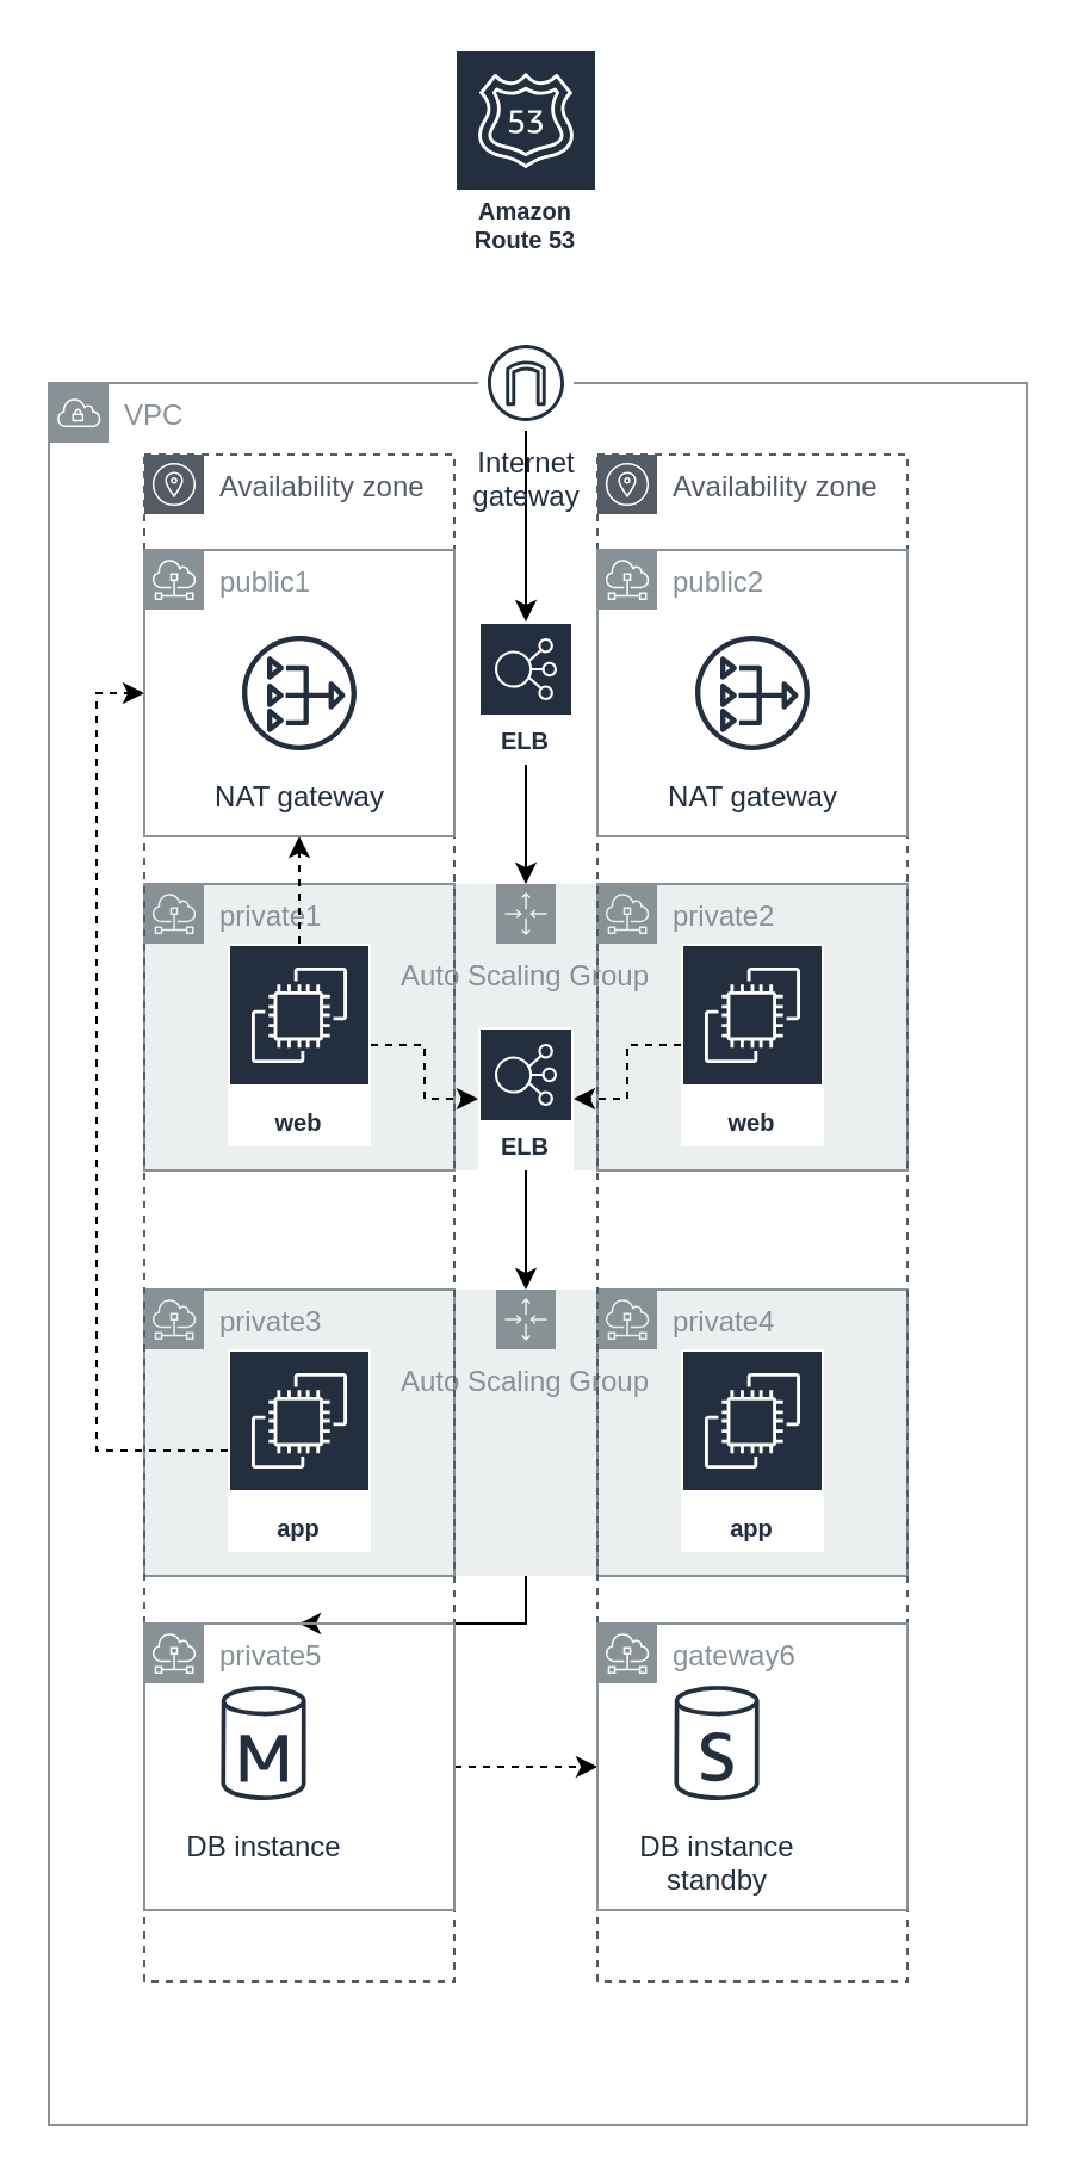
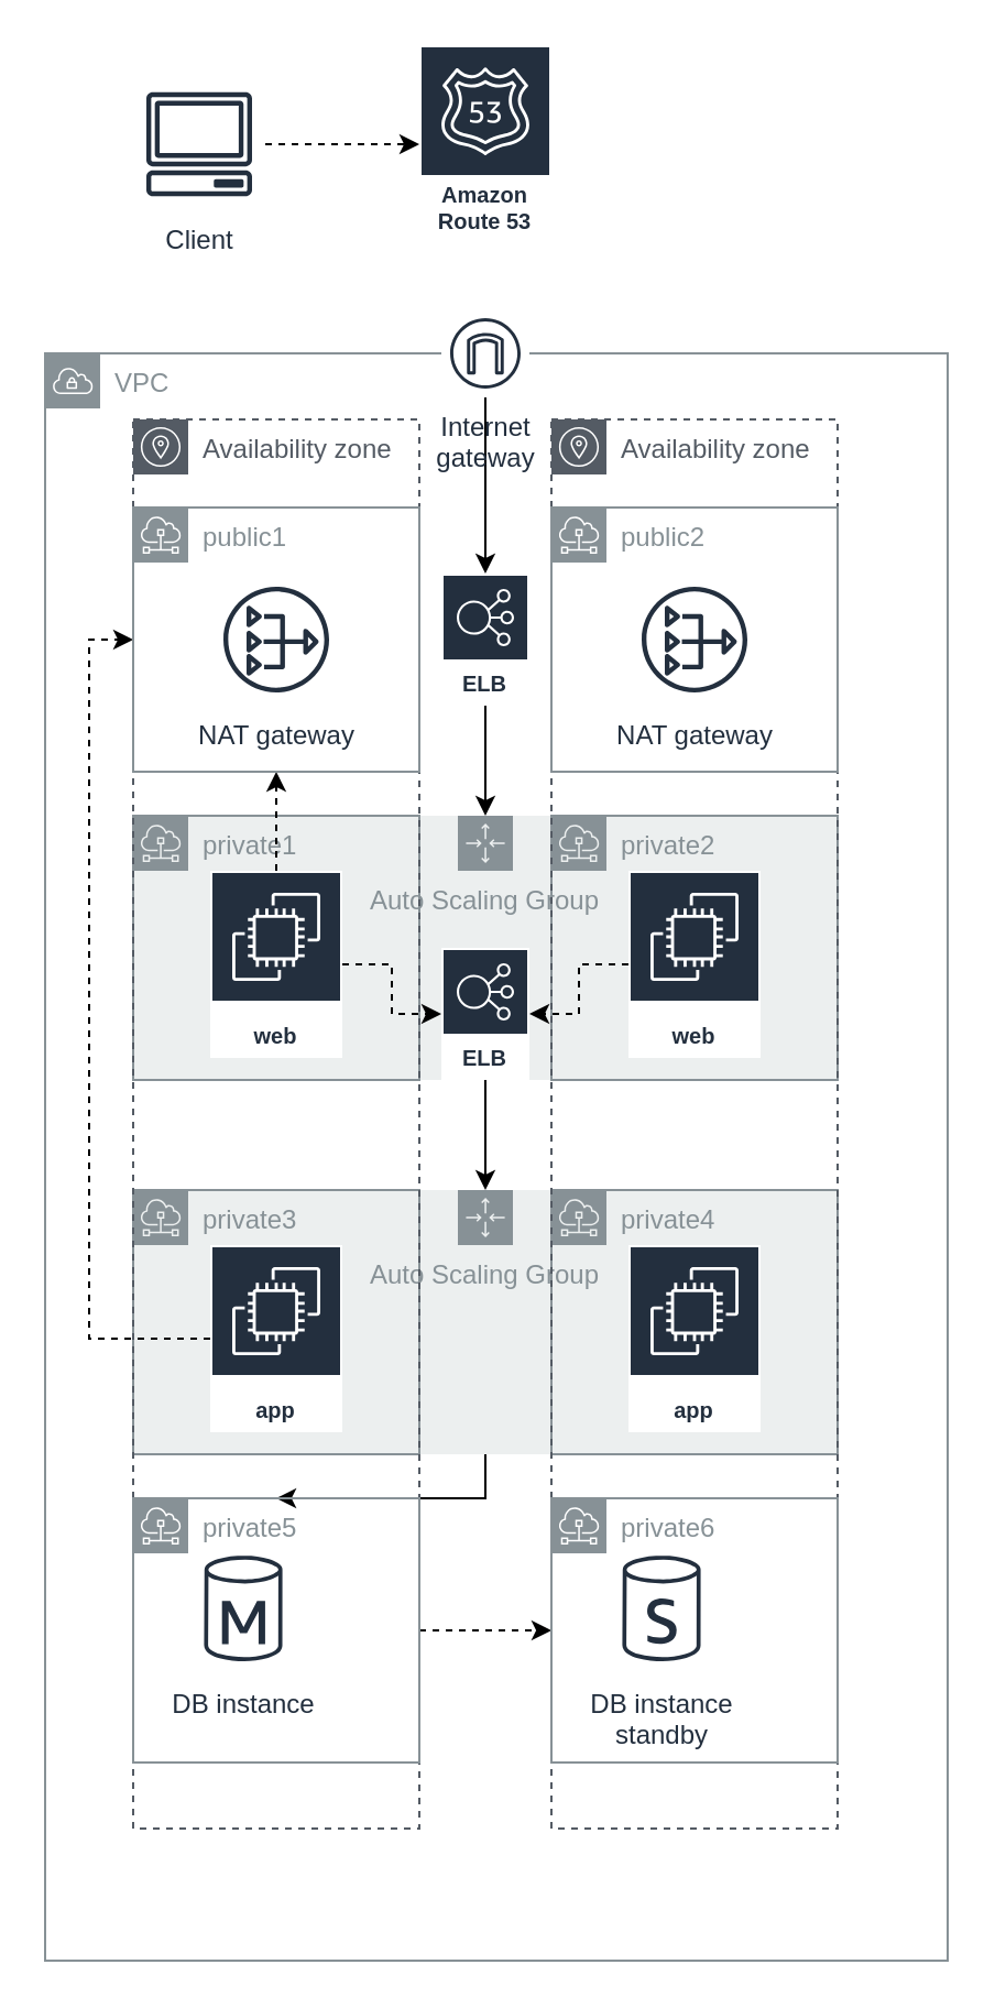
  <mxCell id="0" />
  <mxCell id="1" parent="0" />
  <mxCell id="2" value="Auto Scaling Group" style="outlineConnect=0;gradientColor=none;html=1;whiteSpace=wrap;fontSize=12;fontStyle=0;shape=mxgraph.aws4.groupCenter;grIcon=mxgraph.aws4.group_auto_scaling_group;grStroke=0;strokeColor=#879196;fillColor=#ECEFEF;verticalAlign=top;align=center;fontColor=#879196;dashed=0;spacingTop=25;" vertex="1" parent="1"><mxGeometry x="60" y="370" width="320" height="120" as="geometry" /></mxCell>
  <mxCell id="3" value="private2" style="outlineConnect=0;gradientColor=none;html=1;whiteSpace=wrap;fontSize=12;fontStyle=0;shape=mxgraph.aws4.group;grIcon=mxgraph.aws4.group_subnet;strokeColor=#879196;fillColor=none;verticalAlign=top;align=left;spacingLeft=30;fontColor=#879196;dashed=0;" vertex="1" parent="1"><mxGeometry x="250" y="370" width="130" height="120" as="geometry" /></mxCell>
  <mxCell id="4" value="private1" style="outlineConnect=0;gradientColor=none;html=1;whiteSpace=wrap;fontSize=12;fontStyle=0;shape=mxgraph.aws4.group;grIcon=mxgraph.aws4.group_subnet;strokeColor=#879196;fillColor=none;verticalAlign=top;align=left;spacingLeft=30;fontColor=#879196;dashed=0;" vertex="1" parent="1"><mxGeometry x="60" y="370" width="130" height="120" as="geometry" /></mxCell>
  <mxCell id="5" value="Auto Scaling Group" style="outlineConnect=0;gradientColor=none;html=1;whiteSpace=wrap;fontSize=12;fontStyle=0;shape=mxgraph.aws4.groupCenter;grIcon=mxgraph.aws4.group_auto_scaling_group;grStroke=0;strokeColor=#879196;fillColor=#ECEFEF;verticalAlign=top;align=center;fontColor=#879196;dashed=0;spacingTop=25;" vertex="1" parent="1"><mxGeometry x="60" y="540" width="320" height="120" as="geometry" /></mxCell>
  <mxCell id="6" value="private4" style="outlineConnect=0;gradientColor=none;html=1;whiteSpace=wrap;fontSize=12;fontStyle=0;shape=mxgraph.aws4.group;grIcon=mxgraph.aws4.group_subnet;strokeColor=#879196;fillColor=none;verticalAlign=top;align=left;spacingLeft=30;fontColor=#879196;dashed=0;" vertex="1" parent="1"><mxGeometry x="250" y="540" width="130" height="120" as="geometry" /></mxCell>
  <mxCell id="7" value="private3" style="outlineConnect=0;gradientColor=none;html=1;whiteSpace=wrap;fontSize=12;fontStyle=0;shape=mxgraph.aws4.group;grIcon=mxgraph.aws4.group_subnet;strokeColor=#879196;fillColor=none;verticalAlign=top;align=left;spacingLeft=30;fontColor=#879196;dashed=0;" vertex="1" parent="1"><mxGeometry x="60" y="540" width="130" height="120" as="geometry" /></mxCell>
  <mxCell id="8" value="VPC" style="outlineConnect=0;gradientColor=none;html=1;whiteSpace=wrap;fontSize=12;fontStyle=0;shape=mxgraph.aws4.group;grIcon=mxgraph.aws4.group_vpc;strokeColor=#879196;fillColor=none;verticalAlign=top;align=left;spacingLeft=30;fontColor=#879196;dashed=0;" vertex="1" parent="1"><mxGeometry x="20" y="160" width="410" height="730" as="geometry" /></mxCell>
  <mxCell id="9" value="Availability zone" style="outlineConnect=0;gradientColor=none;html=1;whiteSpace=wrap;fontSize=12;fontStyle=0;shape=mxgraph.aws4.group;grIcon=mxgraph.aws4.group_availability_zone;strokeColor=#545B64;fillColor=none;verticalAlign=top;align=left;spacingLeft=30;fontColor=#545B64;dashed=1;" vertex="1" parent="1"><mxGeometry x="250" y="190" width="130" height="640" as="geometry" /></mxCell>
  <mxCell id="10" value="Availability zone" style="outlineConnect=0;gradientColor=none;html=1;whiteSpace=wrap;fontSize=12;fontStyle=0;shape=mxgraph.aws4.group;grIcon=mxgraph.aws4.group_availability_zone;strokeColor=#545B64;fillColor=none;verticalAlign=top;align=left;spacingLeft=30;fontColor=#545B64;dashed=1;" vertex="1" parent="1"><mxGeometry x="60" y="190" width="130" height="640" as="geometry" /></mxCell>
  <mxCell id="11" style="edgeStyle=orthogonalEdgeStyle;rounded=0;orthogonalLoop=1;jettySize=auto;html=1;" edge="1" parent="1" source="2" target="5"><mxGeometry relative="1" as="geometry" /></mxCell>
  <mxCell id="12" style="edgeStyle=orthogonalEdgeStyle;rounded=0;orthogonalLoop=1;jettySize=auto;html=1;" edge="1" parent="1" source="5" target="24"><mxGeometry relative="1" as="geometry" /></mxCell>
  <mxCell id="13" style="edgeStyle=orthogonalEdgeStyle;rounded=0;orthogonalLoop=1;jettySize=auto;html=1;dashed=1;" edge="1" parent="1" source="15" target="26"><mxGeometry relative="1" as="geometry" /></mxCell>
  <mxCell id="14" style="edgeStyle=orthogonalEdgeStyle;rounded=0;orthogonalLoop=1;jettySize=auto;html=1;dashed=1;" edge="1" parent="1" source="15" target="34"><mxGeometry relative="1" as="geometry" /></mxCell>
  <mxCell id="15" value="web" style="outlineConnect=0;fontColor=#232F3E;gradientColor=none;strokeColor=#ffffff;fillColor=#232F3E;dashed=0;verticalLabelPosition=middle;verticalAlign=bottom;align=center;html=1;whiteSpace=wrap;fontSize=10;fontStyle=1;spacing=3;shape=mxgraph.aws4.productIcon;prIcon=mxgraph.aws4.ec2;" vertex="1" parent="1"><mxGeometry x="95" y="395" width="60" height="85" as="geometry" /></mxCell>
  <mxCell id="16" style="edgeStyle=orthogonalEdgeStyle;rounded=0;orthogonalLoop=1;jettySize=auto;html=1;dashed=1;" edge="1" parent="1" source="17" target="34"><mxGeometry relative="1" as="geometry" /></mxCell>
  <mxCell id="17" value="web" style="outlineConnect=0;fontColor=#232F3E;gradientColor=none;strokeColor=#ffffff;fillColor=#232F3E;dashed=0;verticalLabelPosition=middle;verticalAlign=bottom;align=center;html=1;whiteSpace=wrap;fontSize=10;fontStyle=1;spacing=3;shape=mxgraph.aws4.productIcon;prIcon=mxgraph.aws4.ec2;" vertex="1" parent="1"><mxGeometry x="285" y="395" width="60" height="85" as="geometry" /></mxCell>
  <mxCell id="18" style="edgeStyle=orthogonalEdgeStyle;rounded=0;orthogonalLoop=1;jettySize=auto;html=1;dashed=1;" edge="1" parent="1" source="19" target="26"><mxGeometry relative="1" as="geometry"><Array as="points"><mxPoint x="40" y="607.5" /><mxPoint x="40" y="290" /></Array></mxGeometry></mxCell>
  <mxCell id="19" value="app" style="outlineConnect=0;fontColor=#232F3E;gradientColor=none;strokeColor=#ffffff;fillColor=#232F3E;dashed=0;verticalLabelPosition=middle;verticalAlign=bottom;align=center;html=1;whiteSpace=wrap;fontSize=10;fontStyle=1;spacing=3;shape=mxgraph.aws4.productIcon;prIcon=mxgraph.aws4.ec2;" vertex="1" parent="1"><mxGeometry x="95" y="565" width="60" height="85" as="geometry" /></mxCell>
  <mxCell id="20" value="app" style="outlineConnect=0;fontColor=#232F3E;gradientColor=none;strokeColor=#ffffff;fillColor=#232F3E;dashed=0;verticalLabelPosition=middle;verticalAlign=bottom;align=center;html=1;whiteSpace=wrap;fontSize=10;fontStyle=1;spacing=3;shape=mxgraph.aws4.productIcon;prIcon=mxgraph.aws4.ec2;" vertex="1" parent="1"><mxGeometry x="285" y="565" width="60" height="85" as="geometry" /></mxCell>
  <mxCell id="21" value="DB instance" style="outlineConnect=0;fontColor=#232F3E;gradientColor=none;strokeColor=#232F3E;fillColor=#ffffff;dashed=0;verticalLabelPosition=bottom;verticalAlign=top;align=center;html=1;fontSize=12;fontStyle=0;aspect=fixed;shape=mxgraph.aws4.resourceIcon;resIcon=mxgraph.aws4.db_instance;" vertex="1" parent="1"><mxGeometry x="80" y="700" width="60" height="60" as="geometry" /></mxCell>
  <mxCell id="22" value="DB instance&#10;standby" style="outlineConnect=0;fontColor=#232F3E;gradientColor=none;strokeColor=#232F3E;fillColor=#ffffff;dashed=0;verticalLabelPosition=bottom;verticalAlign=top;align=center;html=1;fontSize=12;fontStyle=0;aspect=fixed;shape=mxgraph.aws4.resourceIcon;resIcon=mxgraph.aws4.db_instance_standby;" vertex="1" parent="1"><mxGeometry x="270" y="700" width="60" height="60" as="geometry" /></mxCell>
  <mxCell id="23" style="edgeStyle=orthogonalEdgeStyle;rounded=0;orthogonalLoop=1;jettySize=auto;html=1;dashed=1;" edge="1" parent="1" source="24" target="25"><mxGeometry relative="1" as="geometry" /></mxCell>
  <mxCell id="24" value="private5" style="outlineConnect=0;gradientColor=none;html=1;whiteSpace=wrap;fontSize=12;fontStyle=0;shape=mxgraph.aws4.group;grIcon=mxgraph.aws4.group_subnet;strokeColor=#879196;fillColor=none;verticalAlign=top;align=left;spacingLeft=30;fontColor=#879196;dashed=0;" vertex="1" parent="1"><mxGeometry x="60" y="680" width="130" height="120" as="geometry" /></mxCell>
- <mxCell id="25" value="gateway6" style="outlineConnect=0;gradientColor=none;html=1;whiteSpace=wrap;fontSize=12;fontStyle=0;shape=mxgraph.aws4.group;grIcon=mxgraph.aws4.group_subnet;strokeColor=#879196;fillColor=none;verticalAlign=top;align=left;spacingLeft=30;fontColor=#879196;dashed=0;" vertex="1" parent="1"><mxGeometry x="250" y="680" width="130" height="120" as="geometry" /></mxCell>
+ <mxCell id="25" value="private6" style="outlineConnect=0;gradientColor=none;html=1;whiteSpace=wrap;fontSize=12;fontStyle=0;shape=mxgraph.aws4.group;grIcon=mxgraph.aws4.group_subnet;strokeColor=#879196;fillColor=none;verticalAlign=top;align=left;spacingLeft=30;fontColor=#879196;dashed=0;" vertex="1" parent="1"><mxGeometry x="250" y="680" width="130" height="120" as="geometry" /></mxCell>
  <mxCell id="26" value="public1" style="outlineConnect=0;gradientColor=none;html=1;whiteSpace=wrap;fontSize=12;fontStyle=0;shape=mxgraph.aws4.group;grIcon=mxgraph.aws4.group_subnet;strokeColor=#879196;fillColor=none;verticalAlign=top;align=left;spacingLeft=30;fontColor=#879196;dashed=0;" vertex="1" parent="1"><mxGeometry x="60" y="230" width="130" height="120" as="geometry" /></mxCell>
  <mxCell id="27" value="public2" style="outlineConnect=0;gradientColor=none;html=1;whiteSpace=wrap;fontSize=12;fontStyle=0;shape=mxgraph.aws4.group;grIcon=mxgraph.aws4.group_subnet;strokeColor=#879196;fillColor=none;verticalAlign=top;align=left;spacingLeft=30;fontColor=#879196;dashed=0;" vertex="1" parent="1"><mxGeometry x="250" y="230" width="130" height="120" as="geometry" /></mxCell>
  <mxCell id="28" value="NAT gateway" style="outlineConnect=0;fontColor=#232F3E;gradientColor=none;strokeColor=#232F3E;fillColor=#ffffff;dashed=0;verticalLabelPosition=bottom;verticalAlign=top;align=center;html=1;fontSize=12;fontStyle=0;aspect=fixed;shape=mxgraph.aws4.resourceIcon;resIcon=mxgraph.aws4.nat_gateway;" vertex="1" parent="1"><mxGeometry x="95" y="260" width="60" height="60" as="geometry" /></mxCell>
  <mxCell id="29" style="edgeStyle=orthogonalEdgeStyle;rounded=0;orthogonalLoop=1;jettySize=auto;html=1;" edge="1" parent="1" source="30" target="32"><mxGeometry relative="1" as="geometry" /></mxCell>
  <mxCell id="30" value="Internet&#10;gateway" style="outlineConnect=0;fontColor=#232F3E;gradientColor=none;strokeColor=#232F3E;fillColor=#ffffff;dashed=0;verticalLabelPosition=bottom;verticalAlign=top;align=center;html=1;fontSize=12;fontStyle=0;aspect=fixed;shape=mxgraph.aws4.resourceIcon;resIcon=mxgraph.aws4.internet_gateway;" vertex="1" parent="1"><mxGeometry x="200" y="140" width="40" height="40" as="geometry" /></mxCell>
  <mxCell id="31" style="edgeStyle=orthogonalEdgeStyle;rounded=0;orthogonalLoop=1;jettySize=auto;html=1;" edge="1" parent="1" source="32" target="2"><mxGeometry relative="1" as="geometry" /></mxCell>
  <mxCell id="32" value="ELB" style="outlineConnect=0;fontColor=#232F3E;gradientColor=none;strokeColor=#ffffff;fillColor=#232F3E;dashed=0;verticalLabelPosition=middle;verticalAlign=bottom;align=center;html=1;whiteSpace=wrap;fontSize=10;fontStyle=1;spacing=3;shape=mxgraph.aws4.productIcon;prIcon=mxgraph.aws4.elastic_load_balancing;" vertex="1" parent="1"><mxGeometry x="200" y="260" width="40" height="60" as="geometry" /></mxCell>
  <mxCell id="33" value="NAT gateway" style="outlineConnect=0;fontColor=#232F3E;gradientColor=none;strokeColor=#232F3E;fillColor=#ffffff;dashed=0;verticalLabelPosition=bottom;verticalAlign=top;align=center;html=1;fontSize=12;fontStyle=0;aspect=fixed;shape=mxgraph.aws4.resourceIcon;resIcon=mxgraph.aws4.nat_gateway;" vertex="1" parent="1"><mxGeometry x="285" y="260" width="60" height="60" as="geometry" /></mxCell>
  <mxCell id="34" value="ELB" style="outlineConnect=0;fontColor=#232F3E;gradientColor=none;strokeColor=#ffffff;fillColor=#232F3E;dashed=0;verticalLabelPosition=middle;verticalAlign=bottom;align=center;html=1;whiteSpace=wrap;fontSize=10;fontStyle=1;spacing=3;shape=mxgraph.aws4.productIcon;prIcon=mxgraph.aws4.elastic_load_balancing;" vertex="1" parent="1"><mxGeometry x="200" y="430" width="40" height="60" as="geometry" /></mxCell>
+ <mxCell id="35" style="edgeStyle=orthogonalEdgeStyle;rounded=0;orthogonalLoop=1;jettySize=auto;html=1;dashed=1;" edge="1" parent="1" source="36" target="37"><mxGeometry relative="1" as="geometry" /></mxCell>
+ <mxCell id="36" value="Client" style="outlineConnect=0;fontColor=#232F3E;gradientColor=none;strokeColor=#232F3E;fillColor=#ffffff;dashed=0;verticalLabelPosition=bottom;verticalAlign=top;align=center;html=1;fontSize=12;fontStyle=0;aspect=fixed;shape=mxgraph.aws4.resourceIcon;resIcon=mxgraph.aws4.client;" vertex="1" parent="1"><mxGeometry x="60" y="35" width="60" height="60" as="geometry" /></mxCell>
  <mxCell id="37" value="Amazon Route 53" style="outlineConnect=0;fontColor=#232F3E;gradientColor=none;strokeColor=#ffffff;fillColor=#232F3E;dashed=0;verticalLabelPosition=middle;verticalAlign=bottom;align=center;html=1;whiteSpace=wrap;fontSize=10;fontStyle=1;spacing=3;shape=mxgraph.aws4.productIcon;prIcon=mxgraph.aws4.route_53;" vertex="1" parent="1"><mxGeometry x="190" y="20" width="60" height="90" as="geometry" /></mxCell>
